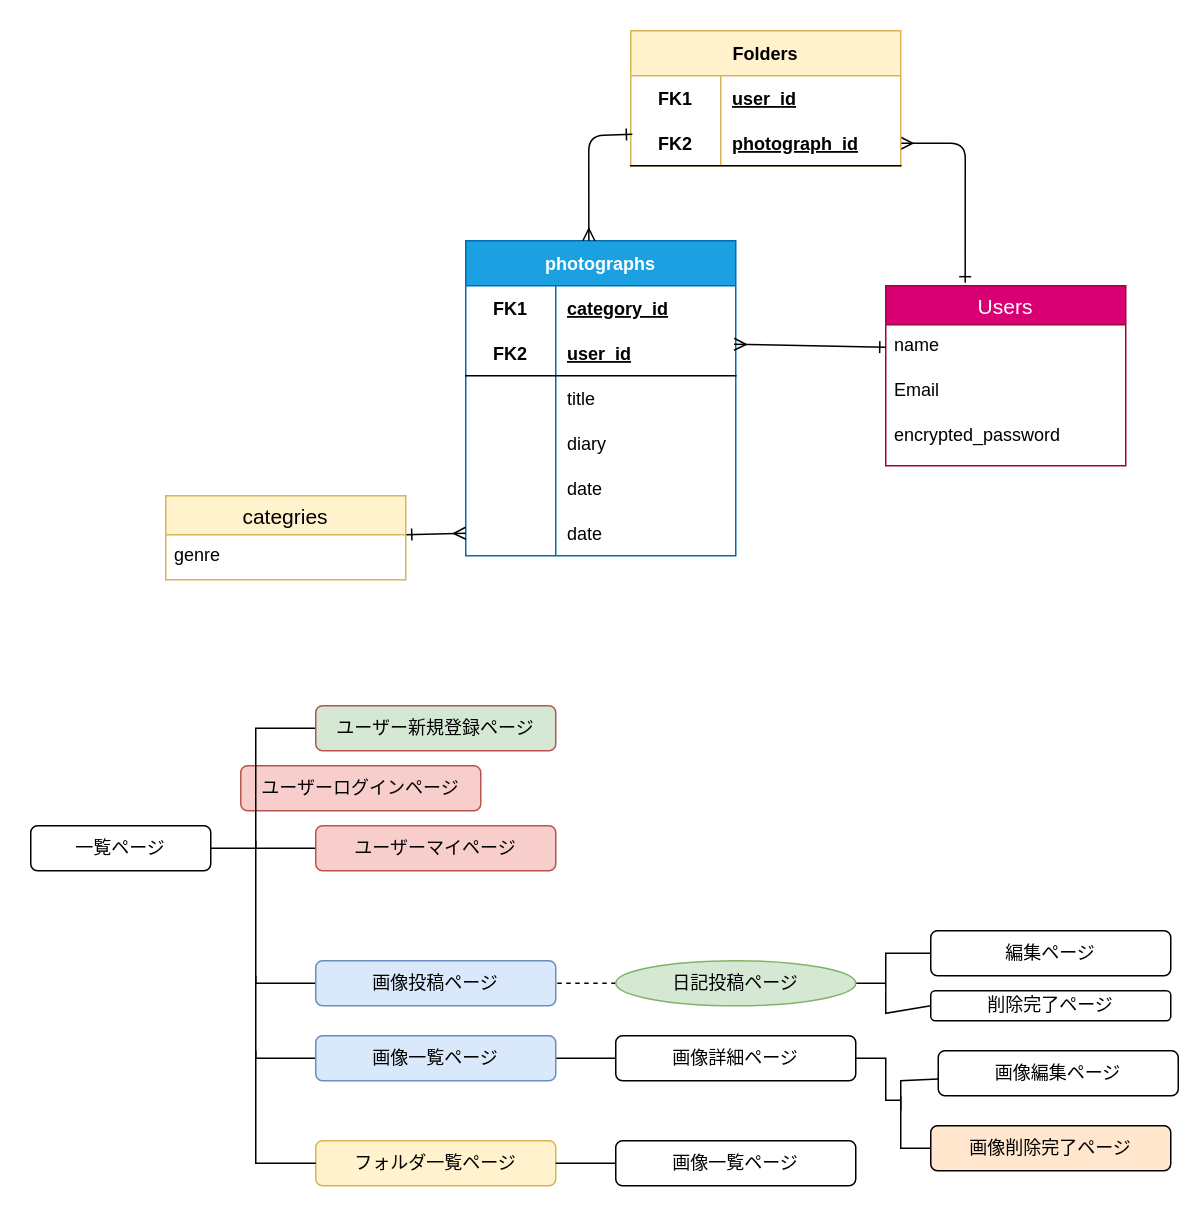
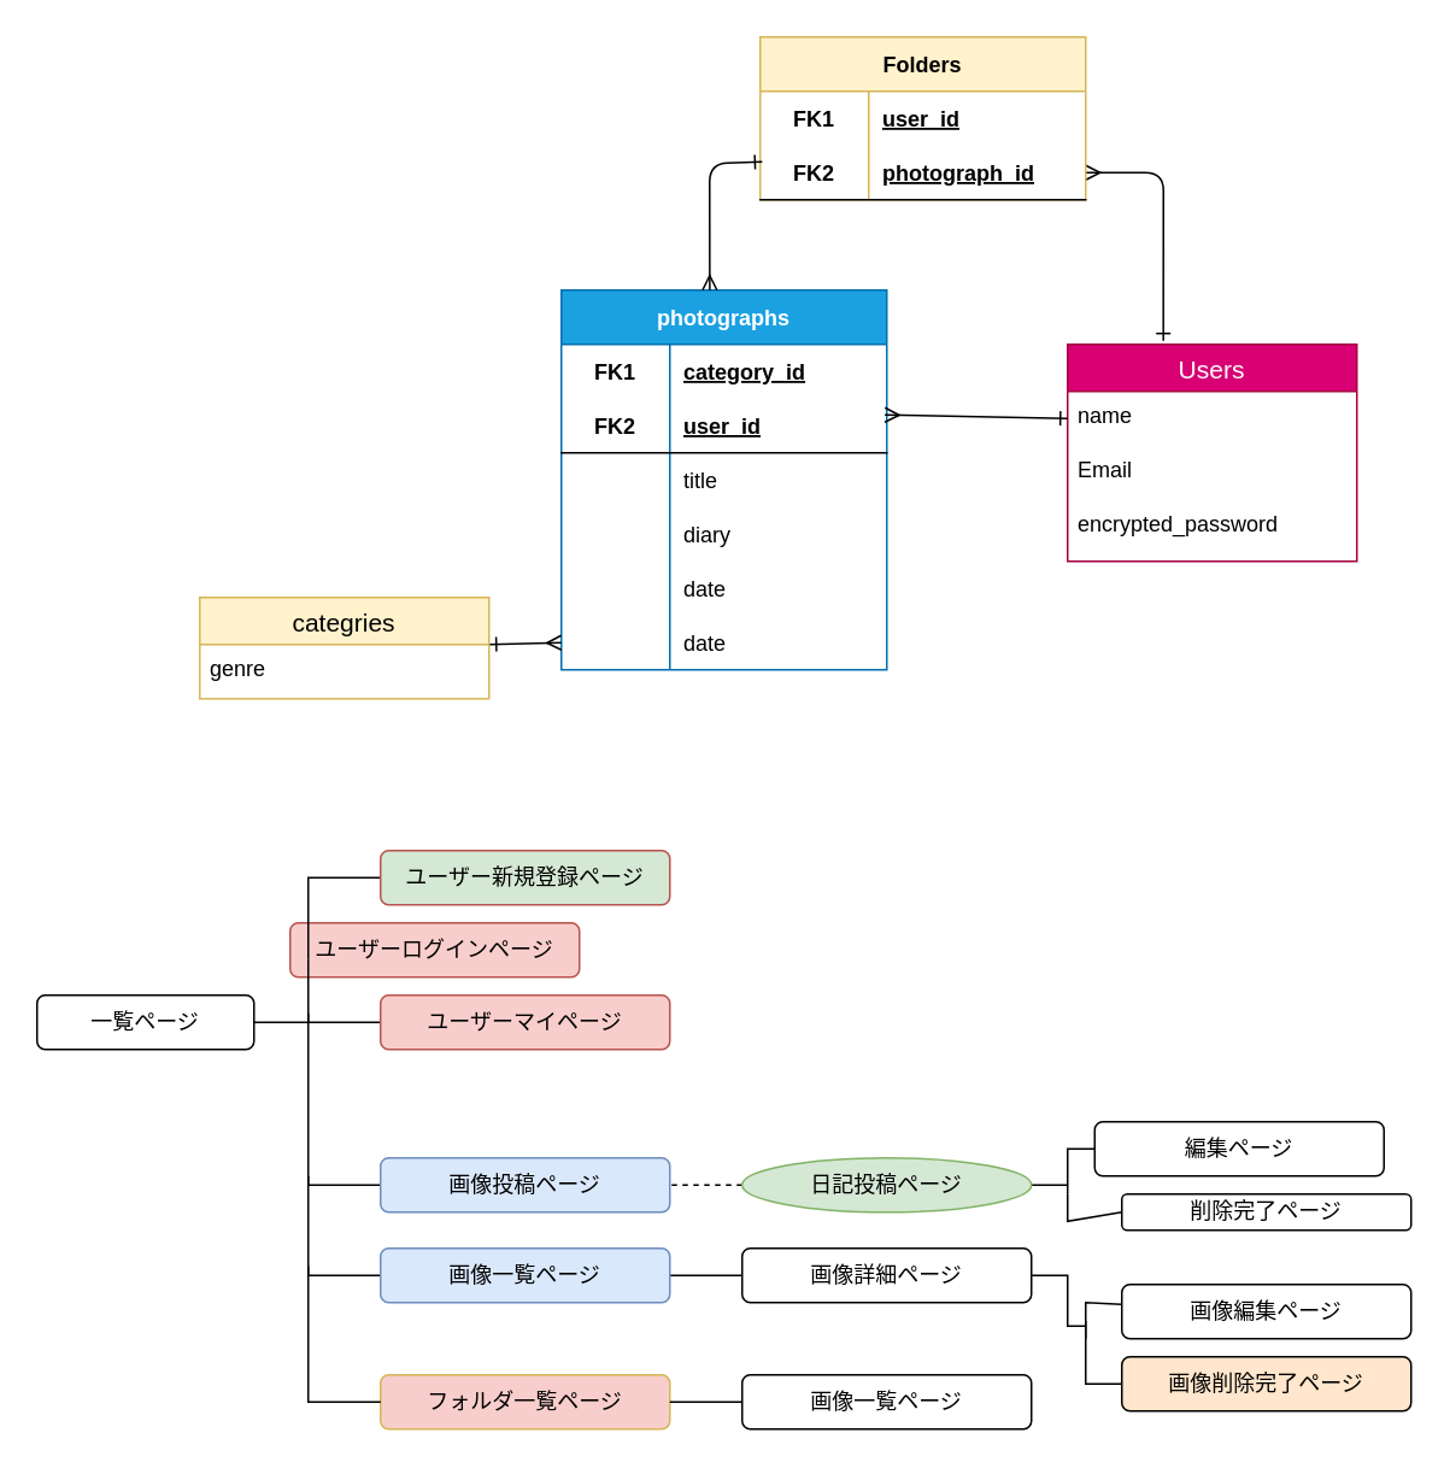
  <mxCell id="0" />
  <mxCell id="1" parent="0" />
  <mxCell id="2" value="Users" style="swimlane;fontStyle=0;childLayout=stackLayout;horizontal=1;startSize=26;horizontalStack=0;resizeParent=1;resizeParentMax=0;resizeLast=0;collapsible=1;marginBottom=0;align=center;fontSize=14;fillColor=#d80073;fontColor=#ffffff;strokeColor=#A50040;" parent="1" vertex="1"><mxGeometry x="590" y="190" width="160" height="120" as="geometry" /></mxCell>
  <mxCell id="3" value="name   " style="text;strokeColor=none;fillColor=none;spacingLeft=4;spacingRight=4;overflow=hidden;rotatable=0;points=[[0,0.5],[1,0.5]];portConstraint=eastwest;fontSize=12;" parent="2" vertex="1"><mxGeometry y="26" width="160" height="30" as="geometry" /></mxCell>
  <mxCell id="4" value="Email" style="text;strokeColor=none;fillColor=none;spacingLeft=4;spacingRight=4;overflow=hidden;rotatable=0;points=[[0,0.5],[1,0.5]];portConstraint=eastwest;fontSize=12;" parent="2" vertex="1"><mxGeometry y="56" width="160" height="30" as="geometry" /></mxCell>
  <mxCell id="5" value="encrypted_password" style="text;strokeColor=none;fillColor=none;spacingLeft=4;spacingRight=4;overflow=hidden;rotatable=0;points=[[0,0.5],[1,0.5]];portConstraint=eastwest;fontSize=12;" parent="2" vertex="1"><mxGeometry y="86" width="160" height="34" as="geometry" /></mxCell>
  <mxCell id="6" value="photographs" style="shape=table;startSize=30;container=1;collapsible=1;childLayout=tableLayout;fixedRows=1;rowLines=0;fontStyle=1;align=center;resizeLast=1;fillColor=#1ba1e2;fontColor=#ffffff;strokeColor=#006EAF;" parent="1" vertex="1"><mxGeometry x="310" y="160" width="180" height="210" as="geometry" /></mxCell>
  <mxCell id="7" value="" style="shape=tableRow;horizontal=0;startSize=0;swimlaneHead=0;swimlaneBody=0;fillColor=none;collapsible=0;dropTarget=0;points=[[0,0.5],[1,0.5]];portConstraint=eastwest;top=0;left=0;right=0;bottom=0;" parent="6" vertex="1"><mxGeometry y="30" width="180" height="30" as="geometry" /></mxCell>
  <mxCell id="8" value="FK1" style="shape=partialRectangle;connectable=0;fillColor=none;top=0;left=0;bottom=0;right=0;fontStyle=1;overflow=hidden;" parent="7" vertex="1"><mxGeometry width="60" height="30" as="geometry"><mxRectangle width="60" height="30" as="alternateBounds" /></mxGeometry></mxCell>
  <mxCell id="9" value="category_id" style="shape=partialRectangle;connectable=0;fillColor=none;top=0;left=0;bottom=0;right=0;align=left;spacingLeft=6;fontStyle=5;overflow=hidden;" parent="7" vertex="1"><mxGeometry x="60" width="120" height="30" as="geometry"><mxRectangle width="120" height="30" as="alternateBounds" /></mxGeometry></mxCell>
  <mxCell id="10" value="" style="shape=tableRow;horizontal=0;startSize=0;swimlaneHead=0;swimlaneBody=0;fillColor=none;collapsible=0;dropTarget=0;points=[[0,0.5],[1,0.5]];portConstraint=eastwest;top=0;left=0;right=0;bottom=1;" parent="6" vertex="1"><mxGeometry y="60" width="180" height="30" as="geometry" /></mxCell>
  <mxCell id="11" value="FK2" style="shape=partialRectangle;connectable=0;fillColor=none;top=0;left=0;bottom=0;right=0;fontStyle=1;overflow=hidden;" parent="10" vertex="1"><mxGeometry width="60" height="30" as="geometry"><mxRectangle width="60" height="30" as="alternateBounds" /></mxGeometry></mxCell>
  <mxCell id="12" value="user_id" style="shape=partialRectangle;connectable=0;fillColor=none;top=0;left=0;bottom=0;right=0;align=left;spacingLeft=6;fontStyle=5;overflow=hidden;" parent="10" vertex="1"><mxGeometry x="60" width="120" height="30" as="geometry"><mxRectangle width="120" height="30" as="alternateBounds" /></mxGeometry></mxCell>
  <mxCell id="13" value="" style="shape=tableRow;horizontal=0;startSize=0;swimlaneHead=0;swimlaneBody=0;fillColor=none;collapsible=0;dropTarget=0;points=[[0,0.5],[1,0.5]];portConstraint=eastwest;top=0;left=0;right=0;bottom=0;" parent="6" vertex="1"><mxGeometry y="90" width="180" height="30" as="geometry" /></mxCell>
  <mxCell id="14" value="" style="shape=partialRectangle;connectable=0;fillColor=none;top=0;left=0;bottom=0;right=0;editable=1;overflow=hidden;" parent="13" vertex="1"><mxGeometry width="60" height="30" as="geometry"><mxRectangle width="60" height="30" as="alternateBounds" /></mxGeometry></mxCell>
  <mxCell id="15" value="title" style="shape=partialRectangle;connectable=0;fillColor=none;top=0;left=0;bottom=0;right=0;align=left;spacingLeft=6;overflow=hidden;" parent="13" vertex="1"><mxGeometry x="60" width="120" height="30" as="geometry"><mxRectangle width="120" height="30" as="alternateBounds" /></mxGeometry></mxCell>
  <mxCell id="16" value="" style="shape=tableRow;horizontal=0;startSize=0;swimlaneHead=0;swimlaneBody=0;fillColor=none;collapsible=0;dropTarget=0;points=[[0,0.5],[1,0.5]];portConstraint=eastwest;top=0;left=0;right=0;bottom=0;" parent="6" vertex="1"><mxGeometry y="120" width="180" height="30" as="geometry" /></mxCell>
  <mxCell id="17" value="" style="shape=partialRectangle;connectable=0;fillColor=none;top=0;left=0;bottom=0;right=0;editable=1;overflow=hidden;" parent="16" vertex="1"><mxGeometry width="60" height="30" as="geometry"><mxRectangle width="60" height="30" as="alternateBounds" /></mxGeometry></mxCell>
  <mxCell id="18" value="diary" style="shape=partialRectangle;connectable=0;fillColor=none;top=0;left=0;bottom=0;right=0;align=left;spacingLeft=6;overflow=hidden;" parent="16" vertex="1"><mxGeometry x="60" width="120" height="30" as="geometry"><mxRectangle width="120" height="30" as="alternateBounds" /></mxGeometry></mxCell>
  <mxCell id="19" value="" style="shape=tableRow;horizontal=0;startSize=0;swimlaneHead=0;swimlaneBody=0;fillColor=none;collapsible=0;dropTarget=0;points=[[0,0.5],[1,0.5]];portConstraint=eastwest;top=0;left=0;right=0;bottom=0;" parent="6" vertex="1"><mxGeometry y="150" width="180" height="30" as="geometry" /></mxCell>
  <mxCell id="20" value="" style="shape=partialRectangle;connectable=0;fillColor=none;top=0;left=0;bottom=0;right=0;editable=1;overflow=hidden;" parent="19" vertex="1"><mxGeometry width="60" height="30" as="geometry"><mxRectangle width="60" height="30" as="alternateBounds" /></mxGeometry></mxCell>
  <mxCell id="21" value="date" style="shape=partialRectangle;connectable=0;fillColor=none;top=0;left=0;bottom=0;right=0;align=left;spacingLeft=6;overflow=hidden;" parent="19" vertex="1"><mxGeometry x="60" width="120" height="30" as="geometry"><mxRectangle width="120" height="30" as="alternateBounds" /></mxGeometry></mxCell>
  <mxCell id="22" value="" style="shape=tableRow;horizontal=0;startSize=0;swimlaneHead=0;swimlaneBody=0;fillColor=none;collapsible=0;dropTarget=0;points=[[0,0.5],[1,0.5]];portConstraint=eastwest;top=0;left=0;right=0;bottom=0;" parent="6" vertex="1"><mxGeometry y="180" width="180" height="30" as="geometry" /></mxCell>
  <mxCell id="23" value="" style="shape=partialRectangle;connectable=0;fillColor=none;top=0;left=0;bottom=0;right=0;editable=1;overflow=hidden;" parent="22" vertex="1"><mxGeometry width="60" height="30" as="geometry"><mxRectangle width="60" height="30" as="alternateBounds" /></mxGeometry></mxCell>
  <mxCell id="24" value="date" style="shape=partialRectangle;connectable=0;fillColor=none;top=0;left=0;bottom=0;right=0;align=left;spacingLeft=6;overflow=hidden;" parent="22" vertex="1"><mxGeometry x="60" width="120" height="30" as="geometry"><mxRectangle width="120" height="30" as="alternateBounds" /></mxGeometry></mxCell>
  <mxCell id="25" style="edgeStyle=none;html=1;endArrow=ERmany;endFill=0;startArrow=ERone;startFill=0;exitX=0;exitY=0.5;exitDx=0;exitDy=0;entryX=0.994;entryY=0.3;entryDx=0;entryDy=0;entryPerimeter=0;" parent="1" source="3" target="10" edge="1"><mxGeometry relative="1" as="geometry"><mxPoint x="380" y="145" as="targetPoint" /></mxGeometry></mxCell>
  <mxCell id="26" style="edgeStyle=none;html=1;startArrow=ERone;startFill=0;endArrow=ERmany;endFill=0;entryX=0;entryY=0.5;entryDx=0;entryDy=0;" parent="1" source="27" target="22" edge="1"><mxGeometry relative="1" as="geometry"><mxPoint x="630" y="138" as="targetPoint" /></mxGeometry></mxCell>
  <mxCell id="27" value="categries" style="swimlane;fontStyle=0;childLayout=stackLayout;horizontal=1;startSize=26;horizontalStack=0;resizeParent=1;resizeParentMax=0;resizeLast=0;collapsible=1;marginBottom=0;align=center;fontSize=14;fillColor=#fff2cc;strokeColor=#d6b656;" parent="1" vertex="1"><mxGeometry x="110" y="330" width="160" height="56" as="geometry" /></mxCell>
  <mxCell id="28" value="genre" style="text;strokeColor=none;fillColor=none;spacingLeft=4;spacingRight=4;overflow=hidden;rotatable=0;points=[[0,0.5],[1,0.5]];portConstraint=eastwest;fontSize=12;" parent="27" vertex="1"><mxGeometry y="26" width="160" height="30" as="geometry" /></mxCell>
  <mxCell id="29" style="edgeStyle=none;sketch=0;html=1;startArrow=ERmany;startFill=0;endArrow=ERone;endFill=0;exitX=1;exitY=0.5;exitDx=0;exitDy=0;entryX=0.331;entryY=-0.017;entryDx=0;entryDy=0;entryPerimeter=0;" parent="1" source="34" target="2" edge="1"><mxGeometry relative="1" as="geometry"><mxPoint x="570" y="90" as="targetPoint" /><Array as="points"><mxPoint x="643" y="95" /></Array></mxGeometry></mxCell>
  <mxCell id="30" value="Folders" style="shape=table;startSize=30;container=1;collapsible=1;childLayout=tableLayout;fixedRows=1;rowLines=0;fontStyle=1;align=center;resizeLast=1;fillColor=#fff2cc;strokeColor=#d6b656;" parent="1" vertex="1"><mxGeometry x="420" y="20" width="180" height="90" as="geometry" /></mxCell>
  <mxCell id="31" value="" style="shape=tableRow;horizontal=0;startSize=0;swimlaneHead=0;swimlaneBody=0;fillColor=none;collapsible=0;dropTarget=0;points=[[0,0.5],[1,0.5]];portConstraint=eastwest;top=0;left=0;right=0;bottom=0;" parent="30" vertex="1"><mxGeometry y="30" width="180" height="30" as="geometry" /></mxCell>
  <mxCell id="32" value="FK1" style="shape=partialRectangle;connectable=0;fillColor=none;top=0;left=0;bottom=0;right=0;fontStyle=1;overflow=hidden;" parent="31" vertex="1"><mxGeometry width="60" height="30" as="geometry"><mxRectangle width="60" height="30" as="alternateBounds" /></mxGeometry></mxCell>
  <mxCell id="33" value="user_id" style="shape=partialRectangle;connectable=0;fillColor=none;top=0;left=0;bottom=0;right=0;align=left;spacingLeft=6;fontStyle=5;overflow=hidden;" parent="31" vertex="1"><mxGeometry x="60" width="120" height="30" as="geometry"><mxRectangle width="120" height="30" as="alternateBounds" /></mxGeometry></mxCell>
  <mxCell id="34" value="" style="shape=tableRow;horizontal=0;startSize=0;swimlaneHead=0;swimlaneBody=0;fillColor=none;collapsible=0;dropTarget=0;points=[[0,0.5],[1,0.5]];portConstraint=eastwest;top=0;left=0;right=0;bottom=1;" parent="30" vertex="1"><mxGeometry y="60" width="180" height="30" as="geometry" /></mxCell>
  <mxCell id="35" value="FK2" style="shape=partialRectangle;connectable=0;fillColor=none;top=0;left=0;bottom=0;right=0;fontStyle=1;overflow=hidden;" parent="34" vertex="1"><mxGeometry width="60" height="30" as="geometry"><mxRectangle width="60" height="30" as="alternateBounds" /></mxGeometry></mxCell>
  <mxCell id="36" value="photograph_id" style="shape=partialRectangle;connectable=0;fillColor=none;top=0;left=0;bottom=0;right=0;align=left;spacingLeft=6;fontStyle=5;overflow=hidden;" parent="34" vertex="1"><mxGeometry x="60" width="120" height="30" as="geometry"><mxRectangle width="120" height="30" as="alternateBounds" /></mxGeometry></mxCell>
  <mxCell id="37" style="edgeStyle=none;sketch=0;html=1;entryX=0.456;entryY=0;entryDx=0;entryDy=0;startArrow=ERone;startFill=0;endArrow=ERmany;endFill=0;exitX=0.006;exitY=0.3;exitDx=0;exitDy=0;exitPerimeter=0;entryPerimeter=0;" parent="1" source="34" target="6" edge="1"><mxGeometry relative="1" as="geometry"><Array as="points"><mxPoint x="392" y="90" /></Array></mxGeometry></mxCell>
  <mxCell id="38" value="一覧ページ" style="rounded=1;whiteSpace=wrap;html=1;" parent="1" vertex="1"><mxGeometry x="20" y="550" width="120" height="30" as="geometry" /></mxCell>
  <mxCell id="39" value="" style="edgeStyle=none;sketch=0;html=1;startArrow=none;startFill=0;endArrow=none;endFill=0;entryX=1;entryY=0.5;entryDx=0;entryDy=0;" parent="1" target="38" edge="1"><mxGeometry relative="1" as="geometry"><mxPoint x="170" y="565" as="sourcePoint" /><mxPoint x="140" y="525" as="targetPoint" /></mxGeometry></mxCell>
  <mxCell id="40" value="" style="edgeStyle=none;rounded=0;sketch=0;html=1;startArrow=none;startFill=0;endArrow=none;endFill=0;" parent="1" source="41" edge="1"><mxGeometry relative="1" as="geometry"><mxPoint x="170" y="525" as="targetPoint" /></mxGeometry></mxCell>
  <mxCell id="41" value="ユーザーログインページ" style="rounded=1;whiteSpace=wrap;html=1;fillColor=#f8cecc;strokeColor=#b85450;" parent="1" vertex="1"><mxGeometry x="160" y="510" width="160" height="30" as="geometry" /></mxCell>
  <mxCell id="42" style="edgeStyle=none;sketch=0;html=1;startArrow=none;startFill=0;endArrow=none;endFill=0;rounded=0;" parent="1" source="43" edge="1"><mxGeometry relative="1" as="geometry"><mxPoint x="170" y="530" as="targetPoint" /><Array as="points"><mxPoint x="170" y="485" /></Array></mxGeometry></mxCell>
  <mxCell id="43" value="ユーザー新規登録ページ" style="rounded=1;whiteSpace=wrap;html=1;fillColor=#d5e8d4;strokeColor=#b85450;" parent="1" vertex="1"><mxGeometry x="210" y="470" width="160" height="30" as="geometry" /></mxCell>
  <mxCell id="44" style="edgeStyle=none;rounded=0;sketch=0;html=1;startArrow=none;startFill=0;endArrow=none;endFill=0;" parent="1" source="67" edge="1"><mxGeometry relative="1" as="geometry"><mxPoint x="170" y="650" as="targetPoint" /><Array as="points"><mxPoint x="170" y="705" /></Array></mxGeometry></mxCell>
  <mxCell id="45" style="edgeStyle=none;rounded=0;sketch=0;html=1;startArrow=none;startFill=0;endArrow=none;endFill=0;" parent="1" source="46" edge="1"><mxGeometry relative="1" as="geometry"><mxPoint x="170" y="560" as="targetPoint" /><Array as="points"><mxPoint x="170" y="655" /></Array></mxGeometry></mxCell>
  <mxCell id="46" value="画像投稿ページ" style="rounded=1;whiteSpace=wrap;html=1;fillColor=#dae8fc;strokeColor=#6c8ebf;" parent="1" vertex="1"><mxGeometry x="210" y="640" width="160" height="30" as="geometry" /></mxCell>
  <mxCell id="47" style="edgeStyle=none;rounded=0;sketch=0;html=1;startArrow=none;startFill=0;endArrow=none;endFill=0;" parent="1" source="48" edge="1"><mxGeometry relative="1" as="geometry"><mxPoint x="170" y="530" as="targetPoint" /><Array as="points"><mxPoint x="170" y="565" /><mxPoint x="170" y="550" /></Array></mxGeometry></mxCell>
  <mxCell id="48" value="ユーザーマイページ" style="rounded=1;whiteSpace=wrap;html=1;fillColor=#f8cecc;strokeColor=#b85450;" parent="1" vertex="1"><mxGeometry x="210" y="550" width="160" height="30" as="geometry" /></mxCell>
- <mxCell id="49" value="フォルダ一覧ページ" style="rounded=1;whiteSpace=wrap;html=1;fillColor=#fff2cc;strokeColor=#d6b656;" parent="1" vertex="1"><mxGeometry x="210" y="760" width="160" height="30" as="geometry" /></mxCell>
+ <mxCell id="49" value="フォルダ一覧ページ" style="rounded=1;whiteSpace=wrap;html=1;fillColor=#f8cecc;strokeColor=#d6b656;" parent="1" vertex="1"><mxGeometry x="210" y="760" width="160" height="30" as="geometry" /></mxCell>
  <mxCell id="50" style="edgeStyle=none;rounded=0;sketch=0;html=1;startArrow=none;startFill=0;endArrow=none;endFill=0;" parent="1" source="51" edge="1"><mxGeometry relative="1" as="geometry"><mxPoint x="600" y="740" as="targetPoint" /><Array as="points"><mxPoint x="600" y="720" /></Array></mxGeometry></mxCell>
- <mxCell id="51" value="画像編集ページ" style="rounded=1;whiteSpace=wrap;html=1;" parent="1" vertex="1"><mxGeometry x="625" y="700" width="160" height="30" as="geometry" /></mxCell>
+ <mxCell id="51" value="画像編集ページ" style="rounded=1;whiteSpace=wrap;html=1;" parent="1" vertex="1"><mxGeometry x="620" y="710" width="160" height="30" as="geometry" /></mxCell>
  <mxCell id="52" style="edgeStyle=none;rounded=0;sketch=0;html=1;startArrow=none;startFill=0;endArrow=none;endFill=0;exitX=0;exitY=0.5;exitDx=0;exitDy=0;" parent="1" source="53" edge="1"><mxGeometry relative="1" as="geometry"><mxPoint x="600" y="730" as="targetPoint" /><Array as="points"><mxPoint x="600" y="765" /></Array></mxGeometry></mxCell>
  <mxCell id="53" value="画像削除完了ページ" style="rounded=1;whiteSpace=wrap;html=1;fillColor=#ffe6cc;" parent="1" vertex="1"><mxGeometry x="620" y="750" width="160" height="30" as="geometry" /></mxCell>
  <mxCell id="54" style="edgeStyle=none;rounded=0;sketch=0;html=1;startArrow=none;startFill=0;endArrow=none;endFill=0;entryX=1;entryY=0.5;entryDx=0;entryDy=0;" parent="1" source="56" edge="1" target="67"><mxGeometry relative="1" as="geometry"><mxPoint x="370" y="725" as="targetPoint" /><Array as="points"><mxPoint x="390" y="705" /></Array></mxGeometry></mxCell>
  <mxCell id="55" value="" style="edgeStyle=none;rounded=0;sketch=0;html=1;startArrow=none;startFill=0;endArrow=none;endFill=0;exitX=1;exitY=0.5;exitDx=0;exitDy=0;" parent="1" source="56" edge="1"><mxGeometry relative="1" as="geometry"><mxPoint x="550" y="750" as="sourcePoint" /><mxPoint x="600" y="733" as="targetPoint" /><Array as="points"><mxPoint x="590" y="705" /><mxPoint x="590" y="733" /></Array></mxGeometry></mxCell>
  <mxCell id="56" value="画像詳細ページ" style="rounded=1;whiteSpace=wrap;html=1;" parent="1" vertex="1"><mxGeometry x="410" y="690" width="160" height="30" as="geometry" /></mxCell>
  <mxCell id="57" value="" style="endArrow=none;html=1;rounded=0;sketch=0;entryX=0;entryY=0.5;entryDx=0;entryDy=0;startArrow=none;" parent="1" target="49" edge="1"><mxGeometry width="50" height="50" relative="1" as="geometry"><mxPoint x="170" y="775" as="sourcePoint" /><mxPoint x="450" y="540" as="targetPoint" /><Array as="points"><mxPoint x="170" y="700" /><mxPoint x="170" y="775" /></Array></mxGeometry></mxCell>
  <mxCell id="58" style="edgeStyle=none;rounded=0;sketch=0;html=1;entryX=1;entryY=0.5;entryDx=0;entryDy=0;startArrow=none;startFill=0;endArrow=none;endFill=0;exitX=0;exitY=0.5;exitDx=0;exitDy=0;" parent="1" source="59" target="49" edge="1"><mxGeometry relative="1" as="geometry"><Array as="points" /></mxGeometry></mxCell>
  <mxCell id="59" value="画像一覧ページ" style="rounded=1;whiteSpace=wrap;html=1;" parent="1" vertex="1"><mxGeometry x="410" y="760" width="160" height="30" as="geometry" /></mxCell>
  <mxCell id="60" value="" style="edgeStyle=none;rounded=0;sketch=0;html=1;startArrow=none;startFill=0;endArrow=none;endFill=0;entryX=1;entryY=0.5;entryDx=0;entryDy=0;dashed=1;" parent="1" source="62" target="46" edge="1"><mxGeometry relative="1" as="geometry" /></mxCell>
  <mxCell id="61" value="" style="edgeStyle=none;rounded=0;sketch=0;html=1;startArrow=none;startFill=0;endArrow=none;endFill=0;exitX=1;exitY=0.5;exitDx=0;exitDy=0;" parent="1" source="62" edge="1"><mxGeometry relative="1" as="geometry"><mxPoint x="570" y="663" as="sourcePoint" /><mxPoint x="590" y="655" as="targetPoint" /></mxGeometry></mxCell>
  <mxCell id="62" value="日記投稿ページ" style="ellipse;whiteSpace=wrap;html=1;fillColor=#d5e8d4;strokeColor=#82b366;" parent="1" vertex="1"><mxGeometry x="410" y="640" width="160" height="30" as="geometry" /></mxCell>
  <mxCell id="63" value="" style="edgeStyle=none;rounded=0;sketch=0;html=1;startArrow=none;startFill=0;endArrow=none;endFill=0;" parent="1" source="64" edge="1"><mxGeometry relative="1" as="geometry"><mxPoint x="590" y="660" as="targetPoint" /><Array as="points"><mxPoint x="590" y="635" /></Array></mxGeometry></mxCell>
- <mxCell id="64" value="編集ページ" style="rounded=1;whiteSpace=wrap;html=1;" parent="1" vertex="1"><mxGeometry x="620" y="620" width="160" height="30" as="geometry" /></mxCell>
+ <mxCell id="64" value="編集ページ" style="rounded=1;whiteSpace=wrap;html=1;" parent="1" vertex="1"><mxGeometry x="605" y="620" width="160" height="30" as="geometry" /></mxCell>
  <mxCell id="65" style="edgeStyle=none;rounded=0;sketch=0;html=1;startArrow=none;startFill=0;endArrow=none;endFill=0;exitX=0;exitY=0.5;exitDx=0;exitDy=0;" parent="1" source="66" edge="1"><mxGeometry relative="1" as="geometry"><mxPoint x="590" y="660" as="targetPoint" /><Array as="points"><mxPoint x="590" y="675" /></Array></mxGeometry></mxCell>
  <mxCell id="66" value="削除完了ページ" style="rounded=1;whiteSpace=wrap;html=1;" parent="1" vertex="1"><mxGeometry x="620" y="660" width="160" height="20" as="geometry" /></mxCell>
  <mxCell id="67" value="画像一覧ページ" style="rounded=1;whiteSpace=wrap;html=1;fillColor=#dae8fc;strokeColor=#6c8ebf;" parent="1" vertex="1"><mxGeometry x="210" y="690" width="160" height="30" as="geometry" /></mxCell>
